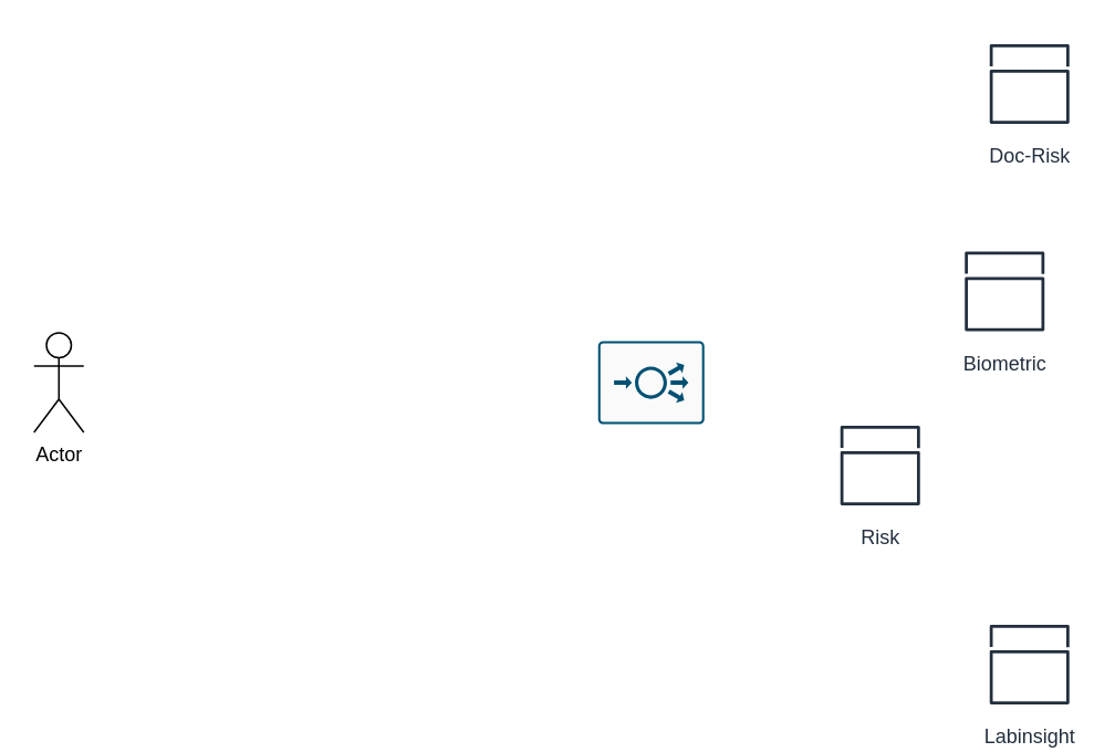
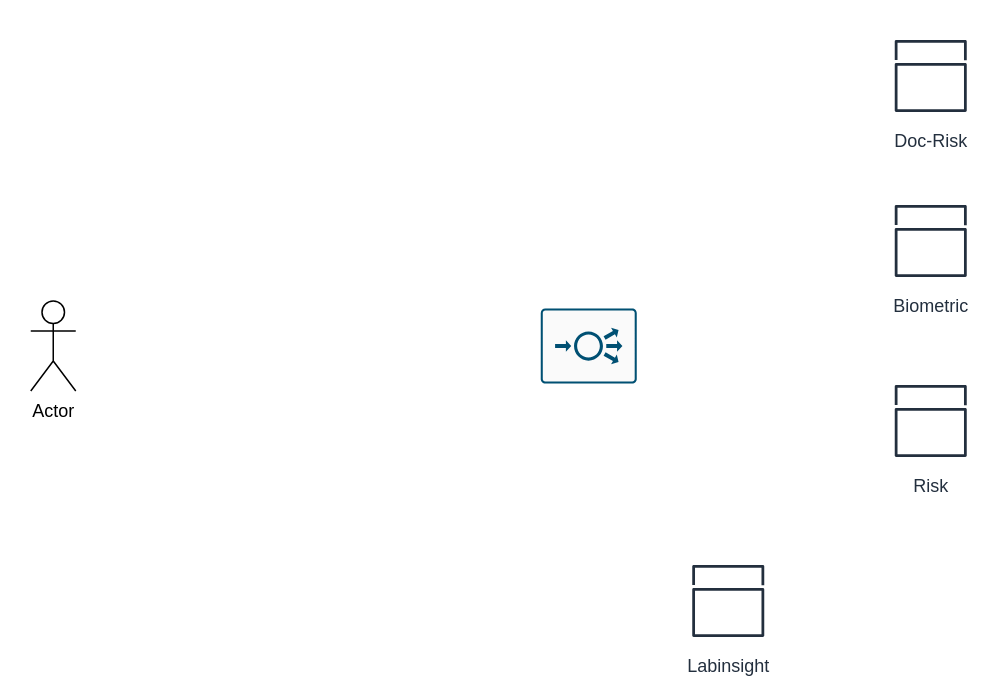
  <mxCell id="0" />
  <mxCell id="1" parent="0" />
  <mxCell id="2" value="Actor" style="shape=umlActor;verticalLabelPosition=bottom;verticalAlign=top;html=1;outlineConnect=0;" vertex="1" parent="1"><mxGeometry x="20" y="200" width="30" height="60" as="geometry" /></mxCell>
  <mxCell id="3" value="Doc-Risk" style="sketch=0;outlineConnect=0;fontColor=#232F3E;gradientColor=none;strokeColor=#232F3E;fillColor=#ffffff;dashed=0;verticalLabelPosition=bottom;verticalAlign=top;align=center;html=1;fontSize=12;fontStyle=0;aspect=fixed;shape=mxgraph.aws4.resourceIcon;resIcon=mxgraph.aws4.apps;" vertex="1" parent="1"><mxGeometry x="590" y="20" width="60" height="60" as="geometry" /></mxCell>
- <mxCell id="4" value="&lt;div&gt;Biometric&lt;/div&gt;" style="sketch=0;outlineConnect=0;fontColor=#232F3E;gradientColor=none;strokeColor=#232F3E;fillColor=#ffffff;dashed=0;verticalLabelPosition=bottom;verticalAlign=top;align=center;html=1;fontSize=12;fontStyle=0;aspect=fixed;shape=mxgraph.aws4.resourceIcon;resIcon=mxgraph.aws4.apps;" vertex="1" parent="1"><mxGeometry x="575" y="145" width="60" height="60" as="geometry" /></mxCell>
- <mxCell id="5" value="&lt;div&gt;Risk&lt;/div&gt;" style="sketch=0;outlineConnect=0;fontColor=#232F3E;gradientColor=none;strokeColor=#232F3E;fillColor=#ffffff;dashed=0;verticalLabelPosition=bottom;verticalAlign=top;align=center;html=1;fontSize=12;fontStyle=0;aspect=fixed;shape=mxgraph.aws4.resourceIcon;resIcon=mxgraph.aws4.apps;" vertex="1" parent="1"><mxGeometry x="500" y="250" width="60" height="60" as="geometry" /></mxCell>
- <mxCell id="6" value="Labinsight" style="sketch=0;outlineConnect=0;fontColor=#232F3E;gradientColor=none;strokeColor=#232F3E;fillColor=#ffffff;dashed=0;verticalLabelPosition=bottom;verticalAlign=top;align=center;html=1;fontSize=12;fontStyle=0;aspect=fixed;shape=mxgraph.aws4.resourceIcon;resIcon=mxgraph.aws4.apps;" vertex="1" parent="1"><mxGeometry x="590" y="370" width="60" height="60" as="geometry" /></mxCell>
+ <mxCell id="4" value="&lt;div&gt;Biometric&lt;/div&gt;" style="sketch=0;outlineConnect=0;fontColor=#232F3E;gradientColor=none;strokeColor=#232F3E;fillColor=#ffffff;dashed=0;verticalLabelPosition=bottom;verticalAlign=top;align=center;html=1;fontSize=12;fontStyle=0;aspect=fixed;shape=mxgraph.aws4.resourceIcon;resIcon=mxgraph.aws4.apps;" vertex="1" parent="1"><mxGeometry x="590" y="130" width="60" height="60" as="geometry" /></mxCell>
+ <mxCell id="5" value="&lt;div&gt;Risk&lt;/div&gt;" style="sketch=0;outlineConnect=0;fontColor=#232F3E;gradientColor=none;strokeColor=#232F3E;fillColor=#ffffff;dashed=0;verticalLabelPosition=bottom;verticalAlign=top;align=center;html=1;fontSize=12;fontStyle=0;aspect=fixed;shape=mxgraph.aws4.resourceIcon;resIcon=mxgraph.aws4.apps;" vertex="1" parent="1"><mxGeometry x="590" y="250" width="60" height="60" as="geometry" /></mxCell>
+ <mxCell id="6" value="Labinsight" style="sketch=0;outlineConnect=0;fontColor=#232F3E;gradientColor=none;strokeColor=#232F3E;fillColor=#ffffff;dashed=0;verticalLabelPosition=bottom;verticalAlign=top;align=center;html=1;fontSize=12;fontStyle=0;aspect=fixed;shape=mxgraph.aws4.resourceIcon;resIcon=mxgraph.aws4.apps;" vertex="1" parent="1"><mxGeometry x="455" y="370" width="60" height="60" as="geometry" /></mxCell>
  <mxCell id="7" value="" style="sketch=0;points=[[0.015,0.015,0],[0.985,0.015,0],[0.985,0.985,0],[0.015,0.985,0],[0.25,0,0],[0.5,0,0],[0.75,0,0],[1,0.25,0],[1,0.5,0],[1,0.75,0],[0.75,1,0],[0.5,1,0],[0.25,1,0],[0,0.75,0],[0,0.5,0],[0,0.25,0]];verticalLabelPosition=bottom;html=1;verticalAlign=top;aspect=fixed;align=center;pointerEvents=1;shape=mxgraph.cisco19.rect;prIcon=load_balancer;fillColor=#FAFAFA;strokeColor=#005073;" vertex="1" parent="1"><mxGeometry x="360" y="205" width="64" height="50" as="geometry" /></mxCell>
